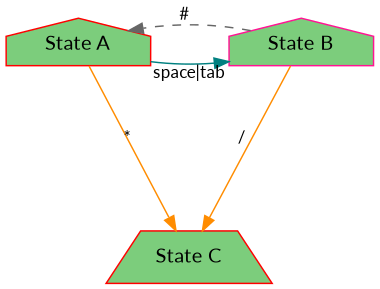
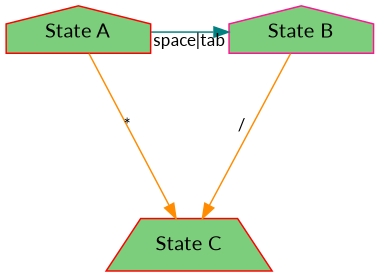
  digraph {
    fontname=Lato
    node [color=red fillcolor=palegreen3 fontname=Lato shape=house style=filled]
    edge [color=darkorange fontname=Lato fontsize=12 minlen=3 penwidth=1 style=bold]
    n1 [label="State A"]
    n2 [color=deeppink label="State B"]
    n3 [label="State C" shape=trapezium]
    subgraph sub_1 {
      rank=same
      n1
      n2
    }
    n1 -> n2 [color=teal xlabel="space|tab"]
    n1 -> n3 [xlabel="*"]
-   n2 -> n1 [color=gray40 style=dashed xlabel="#"]
    n2 -> n3 [xlabel="/"]
  }
